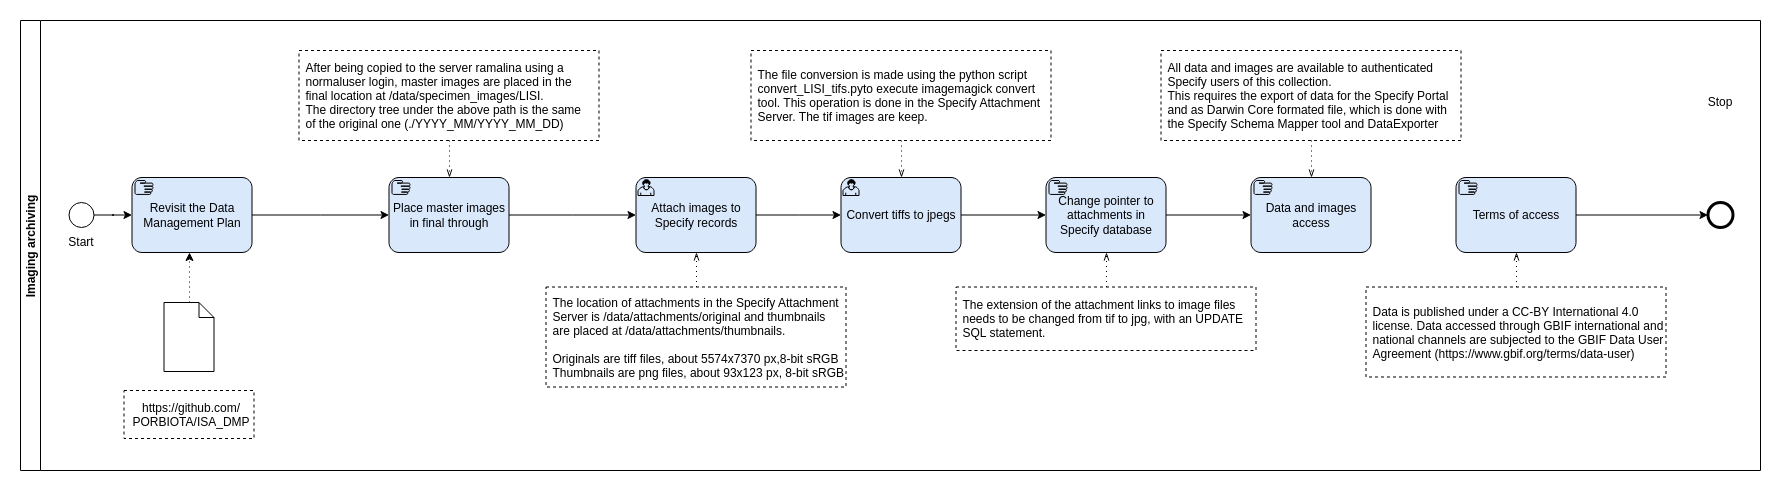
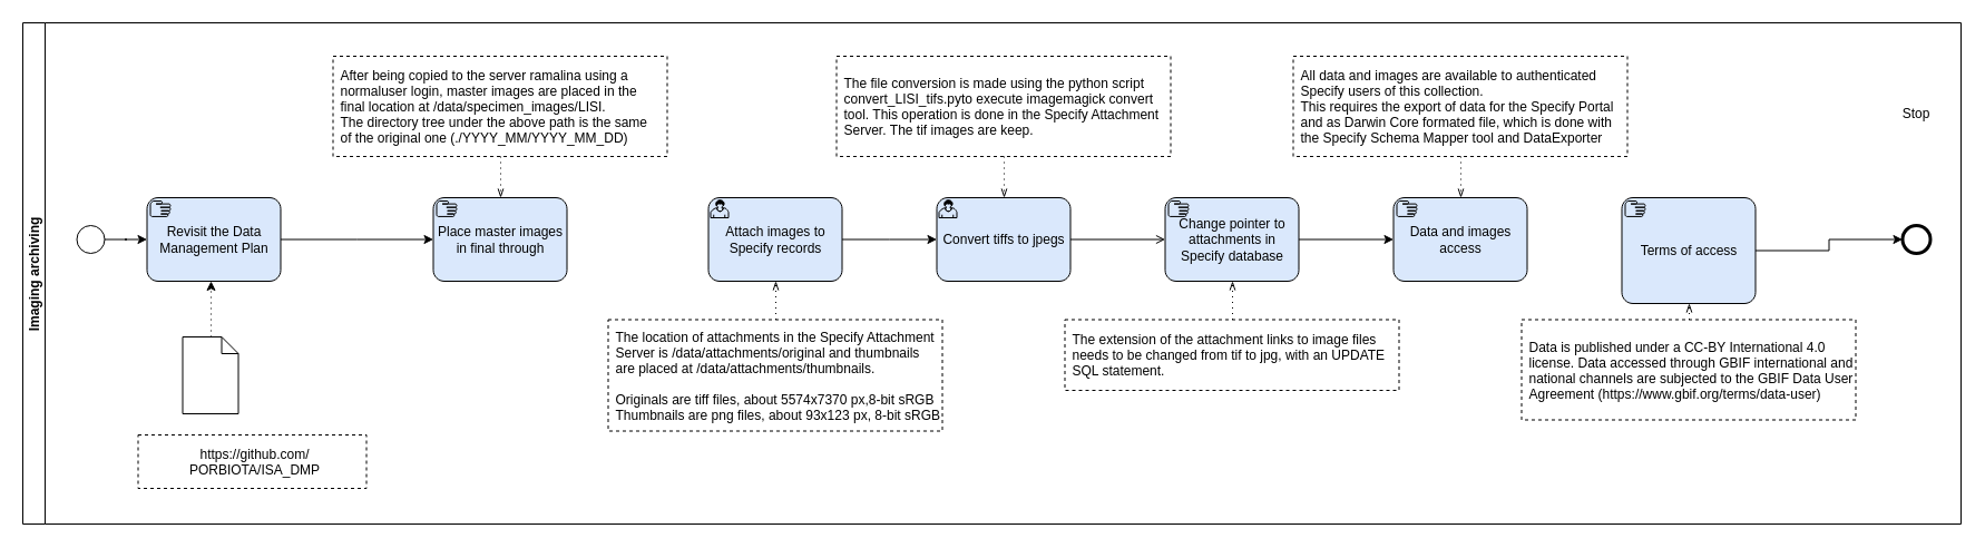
  <mxCell id="0" />
  <mxCell id="1" parent="0" />
  <mxCell id="2" value="" style="edgeStyle=orthogonalEdgeStyle;rounded=0;orthogonalLoop=1;jettySize=auto;html=1;startArrow=none;startFill=0;endArrow=classic;endFill=1;" parent="1" source="3" target="4" edge="1"><mxGeometry relative="1" as="geometry" /></mxCell>
  <mxCell id="3" value="" style="ellipse;whiteSpace=wrap;html=1;aspect=fixed;" parent="1" vertex="1"><mxGeometry x="68.5" y="202" width="25" height="25" as="geometry" /></mxCell>
  <mxCell id="4" value="Revisit the Data&#10;Management Plan" style="points=[[0.25,0,0],[0.5,0,0],[0.75,0,0],[1,0.25,0],[1,0.5,0],[1,0.75,0],[0.75,1,0],[0.5,1,0],[0.25,1,0],[0,0.75,0],[0,0.5,0],[0,0.25,0]];shape=mxgraph.bpmn.task;whiteSpace=wrap;rectStyle=rounded;size=10;taskMarker=manual;fillColor=#dae8fc;strokeColor=#000000;" parent="1" vertex="1"><mxGeometry x="131.5" y="177" width="120" height="75" as="geometry" /></mxCell>
  <mxCell id="5" value="" style="shape=mxgraph.bpmn.data;labelPosition=center;verticalLabelPosition=bottom;align=center;verticalAlign=top;whiteSpace=wrap;size=15;html=1;" parent="1" vertex="1"><mxGeometry x="163.5" y="302" width="50" height="69" as="geometry" /></mxCell>
  <mxCell id="6" value="" style="edgeStyle=elbowEdgeStyle;fontSize=12;html=1;endFill=1;startFill=0;endSize=6;startSize=6;dashed=1;dashPattern=1 4;endArrow=classic;startArrow=none;rounded=0;" parent="1" source="5" target="4" edge="1"><mxGeometry width="160" relative="1" as="geometry"><mxPoint x="288.5" y="652.5" as="sourcePoint" /><mxPoint x="228.5" y="753" as="targetPoint" /></mxGeometry></mxCell>
  <mxCell id="7" value="Place master images&#10;in final through" style="points=[[0.25,0,0],[0.5,0,0],[0.75,0,0],[1,0.25,0],[1,0.5,0],[1,0.75,0],[0.75,1,0],[0.5,1,0],[0.25,1,0],[0,0.75,0],[0,0.5,0],[0,0.25,0]];shape=mxgraph.bpmn.task;whiteSpace=wrap;rectStyle=rounded;size=10;taskMarker=manual;fillColor=#dae8fc;strokeColor=#000000;" parent="1" vertex="1"><mxGeometry x="388.5" y="177" width="120" height="75" as="geometry" /></mxCell>
  <mxCell id="8" value="" style="edgeStyle=elbowEdgeStyle;fontSize=12;html=1;endArrow=classic;endFill=1;rounded=0;" parent="1" source="4" target="7" edge="1"><mxGeometry width="160" relative="1" as="geometry"><mxPoint x="238.5" y="693" as="sourcePoint" /><mxPoint x="398.5" y="693" as="targetPoint" /></mxGeometry></mxCell>
- <mxCell id="9" value="" style="edgeStyle=elbowEdgeStyle;fontSize=12;html=1;endArrow=classic;endFill=1;rounded=0;" parent="1" source="7" target="10" edge="1"><mxGeometry width="160" relative="1" as="geometry"><mxPoint x="128.5" y="853" as="sourcePoint" /><mxPoint x="238.5" y="853" as="targetPoint" /></mxGeometry></mxCell>
  <mxCell id="10" value="Attach images to&#10;Specify records" style="points=[[0.25,0,0],[0.5,0,0],[0.75,0,0],[1,0.25,0],[1,0.5,0],[1,0.75,0],[0.75,1,0],[0.5,1,0],[0.25,1,0],[0,0.75,0],[0,0.5,0],[0,0.25,0]];shape=mxgraph.bpmn.task;whiteSpace=wrap;rectStyle=rounded;size=10;taskMarker=user;fillColor=#dae8fc;strokeColor=#000000;" parent="1" vertex="1"><mxGeometry x="635.5" y="177" width="120" height="75" as="geometry" /></mxCell>
  <mxCell id="11" value="Convert tiffs to jpegs" style="points=[[0.25,0,0],[0.5,0,0],[0.75,0,0],[1,0.25,0],[1,0.5,0],[1,0.75,0],[0.75,1,0],[0.5,1,0],[0.25,1,0],[0,0.75,0],[0,0.5,0],[0,0.25,0]];shape=mxgraph.bpmn.task;whiteSpace=wrap;rectStyle=rounded;size=10;taskMarker=user;fillColor=#dae8fc;strokeColor=#000000;" parent="1" vertex="1"><mxGeometry x="840.5" y="177" width="120" height="75" as="geometry" /></mxCell>
  <mxCell id="12" value="" style="edgeStyle=elbowEdgeStyle;fontSize=12;html=1;endArrow=classic;endFill=1;rounded=0;" parent="1" source="10" target="11" edge="1"><mxGeometry width="160" relative="1" as="geometry"><mxPoint x="509.5" y="302" as="sourcePoint" /><mxPoint x="509.5" y="324" as="targetPoint" /></mxGeometry></mxCell>
  <mxCell id="13" value="After being copied to the server ramalina using a&#10;normaluser login, master images are placed in the&#10;final location at /data/specimen_images/LISI.&#10;The directory tree under the above path is the same&#10;of the original one (./YYYY_MM/YYYY_MM_DD)" style="points=[[0.25,0,0],[0.5,0,0],[0.75,0,0],[1,0.25,0],[1,0.5,0],[1,0.75,0],[0.75,1,0],[0.5,1,0],[0.25,1,0],[0,0.75,0],[0,0.5,0],[0,0.25,0]];shape=mxgraph.bpmn.task;arcSize=10;taskMarker=abstract;outline=none;symbol=general;bpmnShapeType=subprocess;isLoopSub=0;verticalAlign=middle;align=left;spacingLeft=5;fontStyle=0" parent="1" vertex="1"><mxGeometry x="298.5" y="50" width="300" height="90" as="geometry" /></mxCell>
  <mxCell id="14" value="" style="points=[[0.145,0.145,0],[0.5,0,0],[0.855,0.145,0],[1,0.5,0],[0.855,0.855,0],[0.5,1,0],[0.145,0.855,0],[0,0.5,0]];shape=mxgraph.bpmn.event;html=1;verticalLabelPosition=bottom;labelBackgroundColor=#ffffff;verticalAlign=top;align=center;perimeter=ellipsePerimeter;outlineConnect=0;aspect=fixed;outline=end;symbol=terminate2;" parent="1" vertex="1"><mxGeometry x="1707.5" y="202" width="25" height="25" as="geometry" /></mxCell>
- <mxCell id="15" value="https://github.com/&#10;PORBIOTA/ISA_DMP" style="points=[[0.25,0,0],[0.5,0,0],[0.75,0,0],[1,0.25,0],[1,0.5,0],[1,0.75,0],[0.75,1,0],[0.5,1,0],[0.25,1,0],[0,0.75,0],[0,0.5,0],[0,0.25,0]];shape=mxgraph.bpmn.task;arcSize=10;taskMarker=abstract;outline=none;symbol=general;bpmnShapeType=subprocess;isLoopSub=0;verticalAlign=middle;align=center;spacingLeft=5;" parent="1" vertex="1"><mxGeometry x="123.5" y="390" width="130" height="48" as="geometry" /></mxCell>
+ <mxCell id="15" value="https://github.com/&#10;PORBIOTA/ISA_DMP" style="points=[[0.25,0,0],[0.5,0,0],[0.75,0,0],[1,0.25,0],[1,0.5,0],[1,0.75,0],[0.75,1,0],[0.5,1,0],[0.25,1,0],[0,0.75,0],[0,0.5,0],[0,0.25,0]];shape=mxgraph.bpmn.task;arcSize=10;taskMarker=abstract;outline=none;symbol=general;bpmnShapeType=subprocess;isLoopSub=0;verticalAlign=middle;align=center;spacingLeft=5;" parent="1" vertex="1"><mxGeometry x="123.5" y="390" width="205" height="48" as="geometry" /></mxCell>
  <mxCell id="16" value="The file conversion is made using the python script&#10;convert_LISI_tifs.pyto execute imagemagick convert&#10;tool. This operation is done in the Specify Attachment&#10;Server. The tif images are keep." style="points=[[0.25,0,0],[0.5,0,0],[0.75,0,0],[1,0.25,0],[1,0.5,0],[1,0.75,0],[0.75,1,0],[0.5,1,0],[0.25,1,0],[0,0.75,0],[0,0.5,0],[0,0.25,0]];shape=mxgraph.bpmn.task;arcSize=10;taskMarker=abstract;outline=none;symbol=general;bpmnShapeType=subprocess;isLoopSub=0;verticalAlign=middle;align=left;spacingLeft=5;fontStyle=0" parent="1" vertex="1"><mxGeometry x="750.5" y="50" width="300" height="90" as="geometry" /></mxCell>
  <mxCell id="17" style="edgeStyle=orthogonalEdgeStyle;rounded=0;orthogonalLoop=1;jettySize=auto;html=1;entryX=0;entryY=0.5;entryDx=0;entryDy=0;entryPerimeter=0;" parent="1" source="18" target="20" edge="1"><mxGeometry relative="1" as="geometry" /></mxCell>
  <mxCell id="18" value="Change pointer to&#10;attachments in&#10;Specify database" style="points=[[0.25,0,0],[0.5,0,0],[0.75,0,0],[1,0.25,0],[1,0.5,0],[1,0.75,0],[0.75,1,0],[0.5,1,0],[0.25,1,0],[0,0.75,0],[0,0.5,0],[0,0.25,0]];shape=mxgraph.bpmn.task;whiteSpace=wrap;rectStyle=rounded;size=10;taskMarker=manual;fillColor=#dae8fc;strokeColor=#000000;" parent="1" vertex="1"><mxGeometry x="1045.5" y="177" width="120" height="75" as="geometry" /></mxCell>
- <mxCell id="19" value="" style="edgeStyle=orthogonalEdgeStyle;rounded=0;orthogonalLoop=1;jettySize=auto;html=1;endArrow=classic;endFill=1;" parent="1" source="11" target="18" edge="1"><mxGeometry relative="1" as="geometry"><mxPoint x="508.5" y="437" as="sourcePoint" /><mxPoint x="508.5" y="507" as="targetPoint" /></mxGeometry></mxCell>
+ <mxCell id="19" value="" style="edgeStyle=orthogonalEdgeStyle;rounded=0;orthogonalLoop=1;jettySize=auto;html=1;endArrow=open;endFill=1;" parent="1" source="11" target="18" edge="1"><mxGeometry relative="1" as="geometry"><mxPoint x="508.5" y="437" as="sourcePoint" /><mxPoint x="508.5" y="507" as="targetPoint" /></mxGeometry></mxCell>
  <mxCell id="20" value="Data and images&#10;access" style="points=[[0.25,0,0],[0.5,0,0],[0.75,0,0],[1,0.25,0],[1,0.5,0],[1,0.75,0],[0.75,1,0],[0.5,1,0],[0.25,1,0],[0,0.75,0],[0,0.5,0],[0,0.25,0]];shape=mxgraph.bpmn.task;whiteSpace=wrap;rectStyle=rounded;size=10;taskMarker=manual;fillColor=#dae8fc;strokeColor=#000000;" parent="1" vertex="1"><mxGeometry x="1250.5" y="177" width="120" height="75" as="geometry" /></mxCell>
  <mxCell id="21" value="" style="edgeStyle=orthogonalEdgeStyle;rounded=0;orthogonalLoop=1;jettySize=auto;html=1;endArrow=classic;endFill=1;" parent="1" source="22" target="14" edge="1"><mxGeometry relative="1" as="geometry" /></mxCell>
- <mxCell id="22" value="Terms of access" style="points=[[0.25,0,0],[0.5,0,0],[0.75,0,0],[1,0.25,0],[1,0.5,0],[1,0.75,0],[0.75,1,0],[0.5,1,0],[0.25,1,0],[0,0.75,0],[0,0.5,0],[0,0.25,0]];shape=mxgraph.bpmn.task;whiteSpace=wrap;rectStyle=rounded;size=10;taskMarker=manual;fillColor=#dae8fc;strokeColor=#000000;" parent="1" vertex="1"><mxGeometry x="1455.5" y="177" width="120" height="75" as="geometry" /></mxCell>
+ <mxCell id="22" value="Terms of access" style="points=[[0.25,0,0],[0.5,0,0],[0.75,0,0],[1,0.25,0],[1,0.5,0],[1,0.75,0],[0.75,1,0],[0.5,1,0],[0.25,1,0],[0,0.75,0],[0,0.5,0],[0,0.25,0]];shape=mxgraph.bpmn.task;whiteSpace=wrap;rectStyle=rounded;size=10;taskMarker=manual;fillColor=#dae8fc;strokeColor=#000000;" parent="1" vertex="1"><mxGeometry x="1455.5" y="177" width="120" height="95" as="geometry" /></mxCell>
  <mxCell id="23" value="Data is published under a CC-BY International 4.0&#10;license. Data accessed through GBIF international and&#10;national channels are subjected to the GBIF Data User&#10;Agreement (https://www.gbif.org/terms/data-user)" style="points=[[0.25,0,0],[0.5,0,0],[0.75,0,0],[1,0.25,0],[1,0.5,0],[1,0.75,0],[0.75,1,0],[0.5,1,0],[0.25,1,0],[0,0.75,0],[0,0.5,0],[0,0.25,0]];shape=mxgraph.bpmn.task;arcSize=10;taskMarker=abstract;outline=none;symbol=general;bpmnShapeType=subprocess;isLoopSub=0;verticalAlign=middle;align=left;spacingLeft=5;fontStyle=0" parent="1" vertex="1"><mxGeometry x="1365.5" y="286.5" width="300" height="90" as="geometry" /></mxCell>
  <mxCell id="24" value="All data and images are available to authenticated&#10;Specify users of this collection. &#10;This requires the export of data for the Specify Portal&#10;and as Darwin Core formated file, which is done with&#10;the Specify Schema Mapper tool and DataExporter" style="points=[[0.25,0,0],[0.5,0,0],[0.75,0,0],[1,0.25,0],[1,0.5,0],[1,0.75,0],[0.75,1,0],[0.5,1,0],[0.25,1,0],[0,0.75,0],[0,0.5,0],[0,0.25,0]];shape=mxgraph.bpmn.task;arcSize=10;taskMarker=abstract;outline=none;symbol=general;bpmnShapeType=subprocess;isLoopSub=0;verticalAlign=middle;align=left;spacingLeft=5;fontStyle=0" parent="1" vertex="1"><mxGeometry x="1160.5" y="50" width="300" height="90" as="geometry" /></mxCell>
  <mxCell id="25" value="The extension of the attachment links to image files&#10;needs to be changed from tif to jpg, with an UPDATE&#10;SQL statement." style="points=[[0.25,0,0],[0.5,0,0],[0.75,0,0],[1,0.25,0],[1,0.5,0],[1,0.75,0],[0.75,1,0],[0.5,1,0],[0.25,1,0],[0,0.75,0],[0,0.5,0],[0,0.25,0]];shape=mxgraph.bpmn.task;arcSize=10;taskMarker=abstract;outline=none;symbol=general;bpmnShapeType=subprocess;isLoopSub=0;verticalAlign=middle;align=left;spacingLeft=5;fontStyle=0" parent="1" vertex="1"><mxGeometry x="955.5" y="286.5" width="300" height="63.5" as="geometry" /></mxCell>
- <mxCell id="26" value="&lt;span style=&quot;background-color: rgb(255 , 255 , 255)&quot;&gt;Start&lt;/span&gt;" style="text;html=1;strokeColor=none;fillColor=none;align=center;verticalAlign=middle;whiteSpace=wrap;rounded=0;" parent="1" vertex="1"><mxGeometry x="61" y="232" width="40" height="20" as="geometry" /></mxCell>
  <mxCell id="27" value="The location of attachments in the Specify Attachment&#10;Server is /data/attachments/original and thumbnails&#10;are placed at /data/attachments/thumbnails.&#10;&#10;Originals are tiff files, about 5574x7370 px,8-bit sRGB&#10;Thumbnails are png files, about 93x123 px, 8-bit sRGB" style="points=[[0.25,0,0],[0.5,0,0],[0.75,0,0],[1,0.25,0],[1,0.5,0],[1,0.75,0],[0.75,1,0],[0.5,1,0],[0.25,1,0],[0,0.75,0],[0,0.5,0],[0,0.25,0]];shape=mxgraph.bpmn.task;arcSize=10;taskMarker=abstract;outline=none;symbol=general;bpmnShapeType=subprocess;isLoopSub=0;verticalAlign=middle;align=left;spacingLeft=5;fontStyle=0" parent="1" vertex="1"><mxGeometry x="545.5" y="286.5" width="300" height="100" as="geometry" /></mxCell>
  <mxCell id="28" value="" style="edgeStyle=elbowEdgeStyle;fontSize=12;html=1;endFill=0;startFill=0;endSize=6;startSize=6;dashed=1;dashPattern=1 4;endArrow=openThin;startArrow=none;rounded=0;" parent="1" source="27" target="10" edge="1"><mxGeometry width="160" relative="1" as="geometry"><mxPoint x="838.5" y="302" as="sourcePoint" /><mxPoint x="998.5" y="302" as="targetPoint" /></mxGeometry></mxCell>
  <mxCell id="29" value="" style="edgeStyle=elbowEdgeStyle;fontSize=12;html=1;endFill=0;startFill=0;endSize=6;startSize=6;dashed=1;dashPattern=1 4;endArrow=openThin;startArrow=none;rounded=0;" parent="1" source="13" target="7" edge="1"><mxGeometry width="160" relative="1" as="geometry"><mxPoint x="508.5" y="290" as="sourcePoint" /><mxPoint x="668.5" y="290" as="targetPoint" /></mxGeometry></mxCell>
  <mxCell id="30" value="" style="edgeStyle=elbowEdgeStyle;fontSize=12;html=1;endFill=0;startFill=0;endSize=6;startSize=6;dashed=1;dashPattern=1 4;endArrow=openThin;startArrow=none;rounded=0;" parent="1" source="16" target="11" edge="1"><mxGeometry width="160" relative="1" as="geometry"><mxPoint x="678.5" y="310" as="sourcePoint" /><mxPoint x="838.5" y="310" as="targetPoint" /></mxGeometry></mxCell>
  <mxCell id="31" value="" style="edgeStyle=elbowEdgeStyle;fontSize=12;html=1;endFill=0;startFill=0;endSize=6;startSize=6;dashed=1;dashPattern=1 4;endArrow=openThin;startArrow=none;rounded=0;" parent="1" source="25" target="18" edge="1"><mxGeometry width="160" relative="1" as="geometry"><mxPoint x="1028.5" y="430" as="sourcePoint" /><mxPoint x="838.5" y="310" as="targetPoint" /></mxGeometry></mxCell>
  <mxCell id="32" value="" style="edgeStyle=elbowEdgeStyle;fontSize=12;html=1;endFill=0;startFill=0;endSize=6;startSize=6;dashed=1;dashPattern=1 4;endArrow=openThin;startArrow=none;rounded=0;" parent="1" source="24" target="20" edge="1"><mxGeometry width="160" relative="1" as="geometry"><mxPoint x="1088.5" y="310" as="sourcePoint" /><mxPoint x="1248.5" y="310" as="targetPoint" /></mxGeometry></mxCell>
  <mxCell id="33" value="" style="edgeStyle=elbowEdgeStyle;fontSize=12;html=1;endFill=0;startFill=0;endSize=6;startSize=6;dashed=1;dashPattern=1 4;endArrow=openThin;startArrow=none;rounded=0;" parent="1" source="23" target="22" edge="1"><mxGeometry width="160" relative="1" as="geometry"><mxPoint x="1448.5" y="310" as="sourcePoint" /><mxPoint x="1568.5" y="310" as="targetPoint" /></mxGeometry></mxCell>
  <mxCell id="34" value="&lt;span style=&quot;background-color: rgb(255 , 255 , 255)&quot;&gt;Stop&lt;/span&gt;" style="text;html=1;strokeColor=none;fillColor=none;align=center;verticalAlign=middle;whiteSpace=wrap;rounded=0;" parent="1" vertex="1"><mxGeometry x="1700" y="92" width="40" height="20" as="geometry" /></mxCell>
  <mxCell id="35" value="Imaging archiving" style="swimlane;startSize=20;horizontal=0;" parent="1" vertex="1"><mxGeometry x="20" y="20" width="1740" height="450" as="geometry" /></mxCell>
